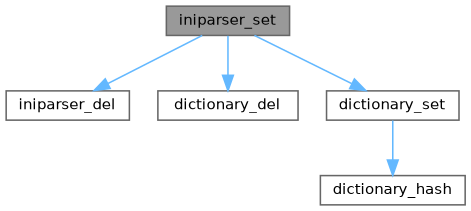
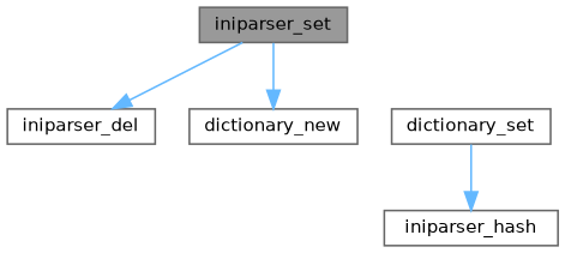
  digraph {
    rankdir=TB
    node [color=grey40 fillcolor=white fontname=Helvetica fontsize=10 shape=box style=filled]
    edge [color=steelblue1 fontname=Helvetica fontsize=10 labelfontname=Helvetica labelfontsize=10 style=solid]
    n1 [color=gray40 fillcolor=grey60 fontcolor=black height=0.2 label=iniparser_set width=0.4]
    n2 [height=0.2 label=iniparser_del width=0.4]
-   n3 [height=0.2 label=dictionary_del width=0.4]
+   n3 [height=0.2 label=dictionary_new width=0.4]
    n4 [height=0.2 label=dictionary_set width=0.4]
-   n5 [height=0.2 label=dictionary_hash width=0.4]
+   n5 [height=0.2 label=iniparser_hash width=0.4]
    n1 -> n2
    n1 -> n3
-   n1 -> n4
    n4 -> n5
  }
